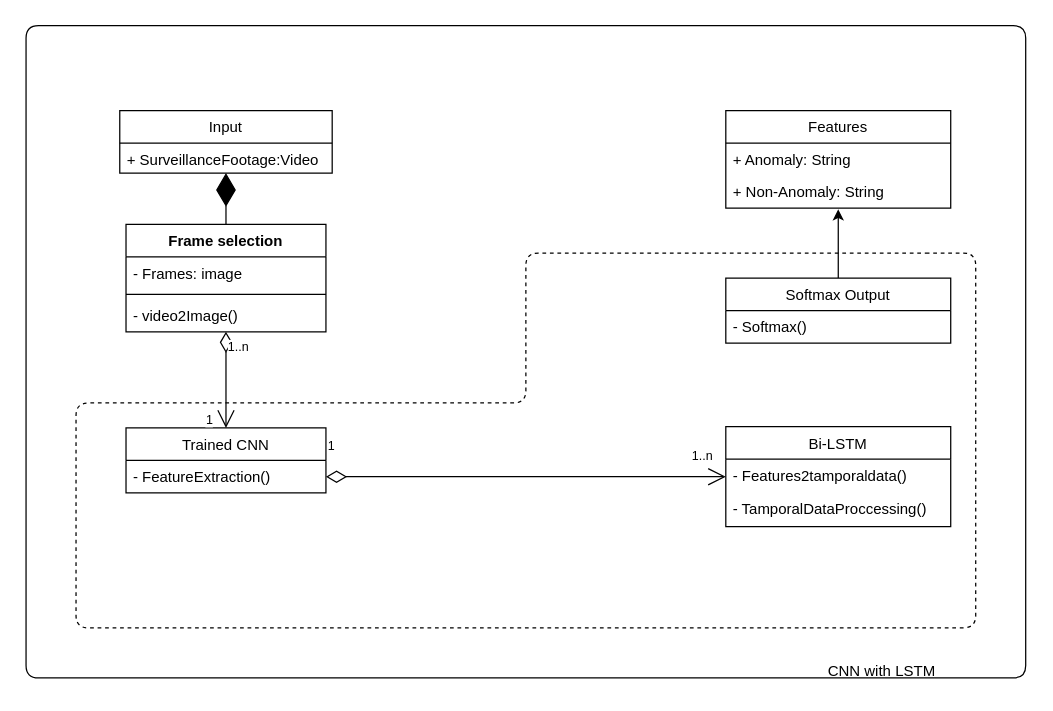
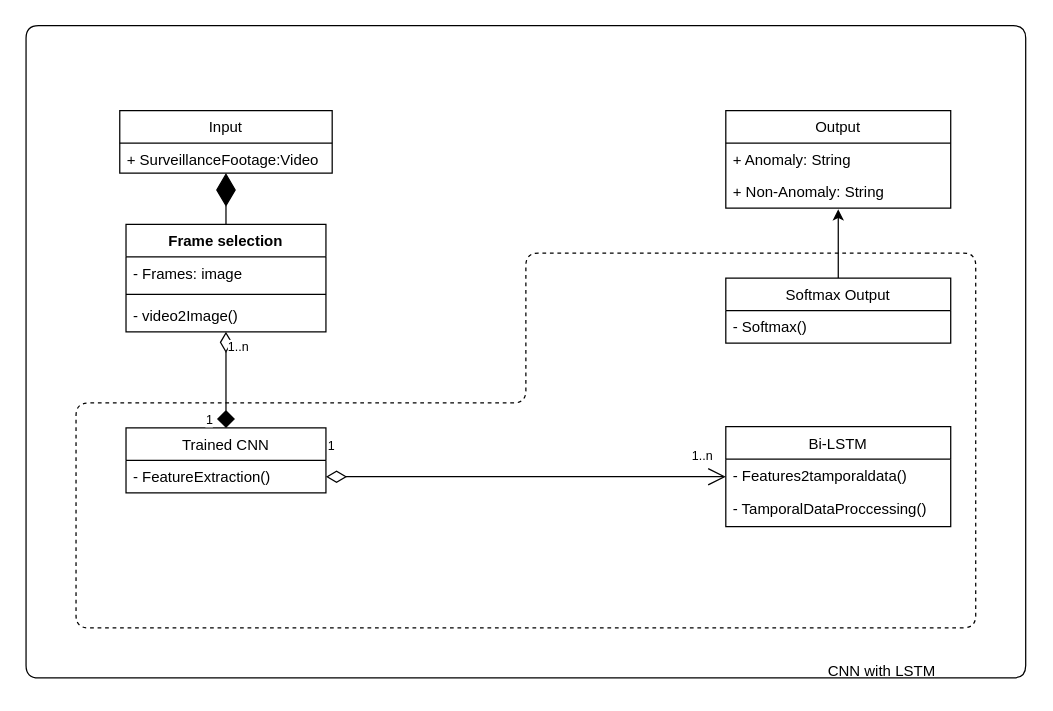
  <mxCell id="0" />
  <mxCell id="1" parent="0" />
  <mxCell id="2" value="Input" style="swimlane;fontStyle=0;childLayout=stackLayout;horizontal=1;startSize=26;fillColor=none;horizontalStack=0;resizeParent=1;resizeParentMax=0;resizeLast=0;collapsible=1;marginBottom=0;" parent="1" vertex="1"><mxGeometry x="95" y="88" width="170" height="50" as="geometry" /></mxCell>
  <mxCell id="3" value="+ SurveillanceFootage:Video" style="text;strokeColor=none;fillColor=none;align=left;verticalAlign=top;spacingLeft=4;spacingRight=4;overflow=hidden;rotatable=0;points=[[0,0.5],[1,0.5]];portConstraint=eastwest;" parent="2" vertex="1"><mxGeometry y="26" width="170" height="24" as="geometry" /></mxCell>
  <mxCell id="4" value="Trained CNN" style="swimlane;fontStyle=0;childLayout=stackLayout;horizontal=1;startSize=26;fillColor=none;horizontalStack=0;resizeParent=1;resizeParentMax=0;resizeLast=0;collapsible=1;marginBottom=0;" parent="1" vertex="1"><mxGeometry x="100" y="342" width="160" height="52" as="geometry" /></mxCell>
  <mxCell id="5" value="- FeatureExtraction() " style="text;strokeColor=none;fillColor=none;align=left;verticalAlign=top;spacingLeft=4;spacingRight=4;overflow=hidden;rotatable=0;points=[[0,0.5],[1,0.5]];portConstraint=eastwest;" parent="4" vertex="1"><mxGeometry y="26" width="160" height="26" as="geometry" /></mxCell>
  <mxCell id="6" value="Softmax Output" style="swimlane;fontStyle=0;childLayout=stackLayout;horizontal=1;startSize=26;fillColor=none;horizontalStack=0;resizeParent=1;resizeParentMax=0;resizeLast=0;collapsible=1;marginBottom=0;" parent="1" vertex="1"><mxGeometry x="580" y="222" width="180" height="52" as="geometry" /></mxCell>
  <mxCell id="7" value="- Softmax()" style="text;strokeColor=none;fillColor=none;align=left;verticalAlign=top;spacingLeft=4;spacingRight=4;overflow=hidden;rotatable=0;points=[[0,0.5],[1,0.5]];portConstraint=eastwest;" parent="6" vertex="1"><mxGeometry y="26" width="180" height="26" as="geometry" /></mxCell>
  <mxCell id="8" value="Bi-LSTM" style="swimlane;fontStyle=0;childLayout=stackLayout;horizontal=1;startSize=26;fillColor=none;horizontalStack=0;resizeParent=1;resizeParentMax=0;resizeLast=0;collapsible=1;marginBottom=0;" parent="1" vertex="1"><mxGeometry x="580" y="341" width="180" height="80" as="geometry" /></mxCell>
  <mxCell id="9" value="- Features2tamporaldata()" style="text;strokeColor=none;fillColor=none;align=left;verticalAlign=top;spacingLeft=4;spacingRight=4;overflow=hidden;rotatable=0;points=[[0,0.5],[1,0.5]];portConstraint=eastwest;" parent="8" vertex="1"><mxGeometry y="26" width="180" height="26" as="geometry" /></mxCell>
  <mxCell id="10" value="- TamporalDataProccessing() " style="text;strokeColor=none;fillColor=none;align=left;verticalAlign=top;spacingLeft=4;spacingRight=4;overflow=hidden;rotatable=0;points=[[0,0.5],[1,0.5]];portConstraint=eastwest;" parent="8" vertex="1"><mxGeometry y="52" width="180" height="28" as="geometry" /></mxCell>
- <mxCell id="11" value="Features" style="swimlane;fontStyle=0;childLayout=stackLayout;horizontal=1;startSize=26;fillColor=none;horizontalStack=0;resizeParent=1;resizeParentMax=0;resizeLast=0;collapsible=1;marginBottom=0;" parent="1" vertex="1"><mxGeometry x="580" y="88" width="180" height="78" as="geometry" /></mxCell>
+ <mxCell id="11" value="Output" style="swimlane;fontStyle=0;childLayout=stackLayout;horizontal=1;startSize=26;fillColor=none;horizontalStack=0;resizeParent=1;resizeParentMax=0;resizeLast=0;collapsible=1;marginBottom=0;" parent="1" vertex="1"><mxGeometry x="580" y="88" width="180" height="78" as="geometry" /></mxCell>
  <mxCell id="12" value="+ Anomaly: String" style="text;strokeColor=none;fillColor=none;align=left;verticalAlign=top;spacingLeft=4;spacingRight=4;overflow=hidden;rotatable=0;points=[[0,0.5],[1,0.5]];portConstraint=eastwest;" parent="11" vertex="1"><mxGeometry y="26" width="180" height="26" as="geometry" /></mxCell>
  <mxCell id="13" value="+ Non-Anomaly: String" style="text;strokeColor=none;fillColor=none;align=left;verticalAlign=top;spacingLeft=4;spacingRight=4;overflow=hidden;rotatable=0;points=[[0,0.5],[1,0.5]];portConstraint=eastwest;" parent="11" vertex="1"><mxGeometry y="52" width="180" height="26" as="geometry" /></mxCell>
  <mxCell id="14" value="" style="endArrow=classic;html=1;" parent="1" source="6" edge="1"><mxGeometry width="50" height="50" relative="1" as="geometry"><mxPoint x="480" y="248" as="sourcePoint" /><mxPoint x="670" y="167" as="targetPoint" /></mxGeometry></mxCell>
  <mxCell id="15" value="" style="endArrow=none;dashed=1;html=1;" parent="1" edge="1"><mxGeometry width="50" height="50" relative="1" as="geometry"><mxPoint x="740" y="202" as="sourcePoint" /><mxPoint x="740" y="202" as="targetPoint" /><Array as="points"><mxPoint x="780" y="202" /><mxPoint x="780" y="502" /><mxPoint x="60" y="502" /><mxPoint x="60" y="322" /><mxPoint x="420" y="322" /><mxPoint x="420" y="202" /></Array></mxGeometry></mxCell>
  <mxCell id="16" value="CNN with LSTM" style="text;html=1;resizable=0;points=[];autosize=1;align=left;verticalAlign=top;spacingTop=-4;" parent="1" vertex="1"><mxGeometry x="660" y="527" width="100" height="20" as="geometry" /></mxCell>
  <mxCell id="17" value="" style="endArrow=none;html=1;" parent="1" edge="1"><mxGeometry width="50" height="50" relative="1" as="geometry"><mxPoint x="680" y="542" as="sourcePoint" /><mxPoint x="680" y="542" as="targetPoint" /><Array as="points"><mxPoint x="20" y="542" /><mxPoint x="20" y="20" /><mxPoint x="820" y="20" /><mxPoint x="820" y="542" /></Array></mxGeometry></mxCell>
  <mxCell id="18" value="Frame selection" style="swimlane;fontStyle=1;align=center;verticalAlign=top;childLayout=stackLayout;horizontal=1;startSize=26;horizontalStack=0;resizeParent=1;resizeParentMax=0;resizeLast=0;collapsible=1;marginBottom=0;" parent="1" vertex="1"><mxGeometry x="100" y="179" width="160" height="86" as="geometry" /></mxCell>
  <mxCell id="19" value="- Frames: image" style="text;strokeColor=none;fillColor=none;align=left;verticalAlign=top;spacingLeft=4;spacingRight=4;overflow=hidden;rotatable=0;points=[[0,0.5],[1,0.5]];portConstraint=eastwest;" parent="18" vertex="1"><mxGeometry y="26" width="160" height="26" as="geometry" /></mxCell>
  <mxCell id="20" value="" style="line;strokeWidth=1;fillColor=none;align=left;verticalAlign=middle;spacingTop=-1;spacingLeft=3;spacingRight=3;rotatable=0;labelPosition=right;points=[];portConstraint=eastwest;" parent="18" vertex="1"><mxGeometry y="52" width="160" height="8" as="geometry" /></mxCell>
  <mxCell id="21" value="- video2Image()" style="text;strokeColor=none;fillColor=none;align=left;verticalAlign=top;spacingLeft=4;spacingRight=4;overflow=hidden;rotatable=0;points=[[0,0.5],[1,0.5]];portConstraint=eastwest;" parent="18" vertex="1"><mxGeometry y="60" width="160" height="26" as="geometry" /></mxCell>
  <mxCell id="22" value="" style="endArrow=diamondThin;endFill=1;endSize=24;html=1;entryX=0.5;entryY=1;entryDx=0;entryDy=0;exitX=0.5;exitY=0;exitDx=0;exitDy=0;" parent="1" source="18" target="2" edge="1"><mxGeometry width="160" relative="1" as="geometry"><mxPoint x="80" y="162" as="sourcePoint" /><mxPoint x="240" y="162" as="targetPoint" /></mxGeometry></mxCell>
  <mxCell id="23" value="" style="endArrow=open;html=1;endSize=12;startArrow=diamondThin;startSize=14;startFill=0;edgeStyle=orthogonalEdgeStyle;exitX=1;exitY=0.5;exitDx=0;exitDy=0;" parent="1" source="5" edge="1"><mxGeometry relative="1" as="geometry"><mxPoint x="530" y="472" as="sourcePoint" /><mxPoint x="580" y="381" as="targetPoint" /></mxGeometry></mxCell>
  <mxCell id="24" value="1" style="resizable=0;html=1;align=left;verticalAlign=top;labelBackgroundColor=#ffffff;fontSize=10;" parent="23" connectable="0" vertex="1"><mxGeometry x="-1" relative="1" as="geometry"><mxPoint x="-0.5" y="-37.5" as="offset" /></mxGeometry></mxCell>
  <mxCell id="25" value="1..n" style="resizable=0;html=1;align=right;verticalAlign=top;labelBackgroundColor=#ffffff;fontSize=10;" parent="23" connectable="0" vertex="1"><mxGeometry x="1" relative="1" as="geometry"><mxPoint x="-10" y="-29" as="offset" /></mxGeometry></mxCell>
- <mxCell id="26" value="" style="endArrow=open;html=1;endSize=12;startArrow=diamondThin;startSize=14;startFill=0;edgeStyle=orthogonalEdgeStyle;exitX=0.5;exitY=1;exitDx=0;exitDy=0;" parent="1" source="18" target="4" edge="1"><mxGeometry relative="1" as="geometry"><mxPoint x="180" y="292" as="sourcePoint" /><mxPoint x="340" y="292" as="targetPoint" /></mxGeometry></mxCell>
+ <mxCell id="26" value="" style="endArrow=diamond;html=1;endSize=12;startArrow=diamondThin;startSize=14;startFill=0;edgeStyle=orthogonalEdgeStyle;exitX=0.5;exitY=1;exitDx=0;exitDy=0;" parent="1" source="18" target="4" edge="1"><mxGeometry relative="1" as="geometry"><mxPoint x="180" y="292" as="sourcePoint" /><mxPoint x="340" y="292" as="targetPoint" /></mxGeometry></mxCell>
  <mxCell id="27" value="1..n" style="resizable=0;html=1;align=left;verticalAlign=top;labelBackgroundColor=#ffffff;fontSize=10;" parent="26" connectable="0" vertex="1"><mxGeometry x="-1" relative="1" as="geometry" /></mxCell>
  <mxCell id="28" value="1" style="resizable=0;html=1;align=right;verticalAlign=top;labelBackgroundColor=#ffffff;fontSize=10;" parent="26" connectable="0" vertex="1"><mxGeometry x="1" relative="1" as="geometry"><mxPoint x="-10" y="-19.5" as="offset" /></mxGeometry></mxCell>
